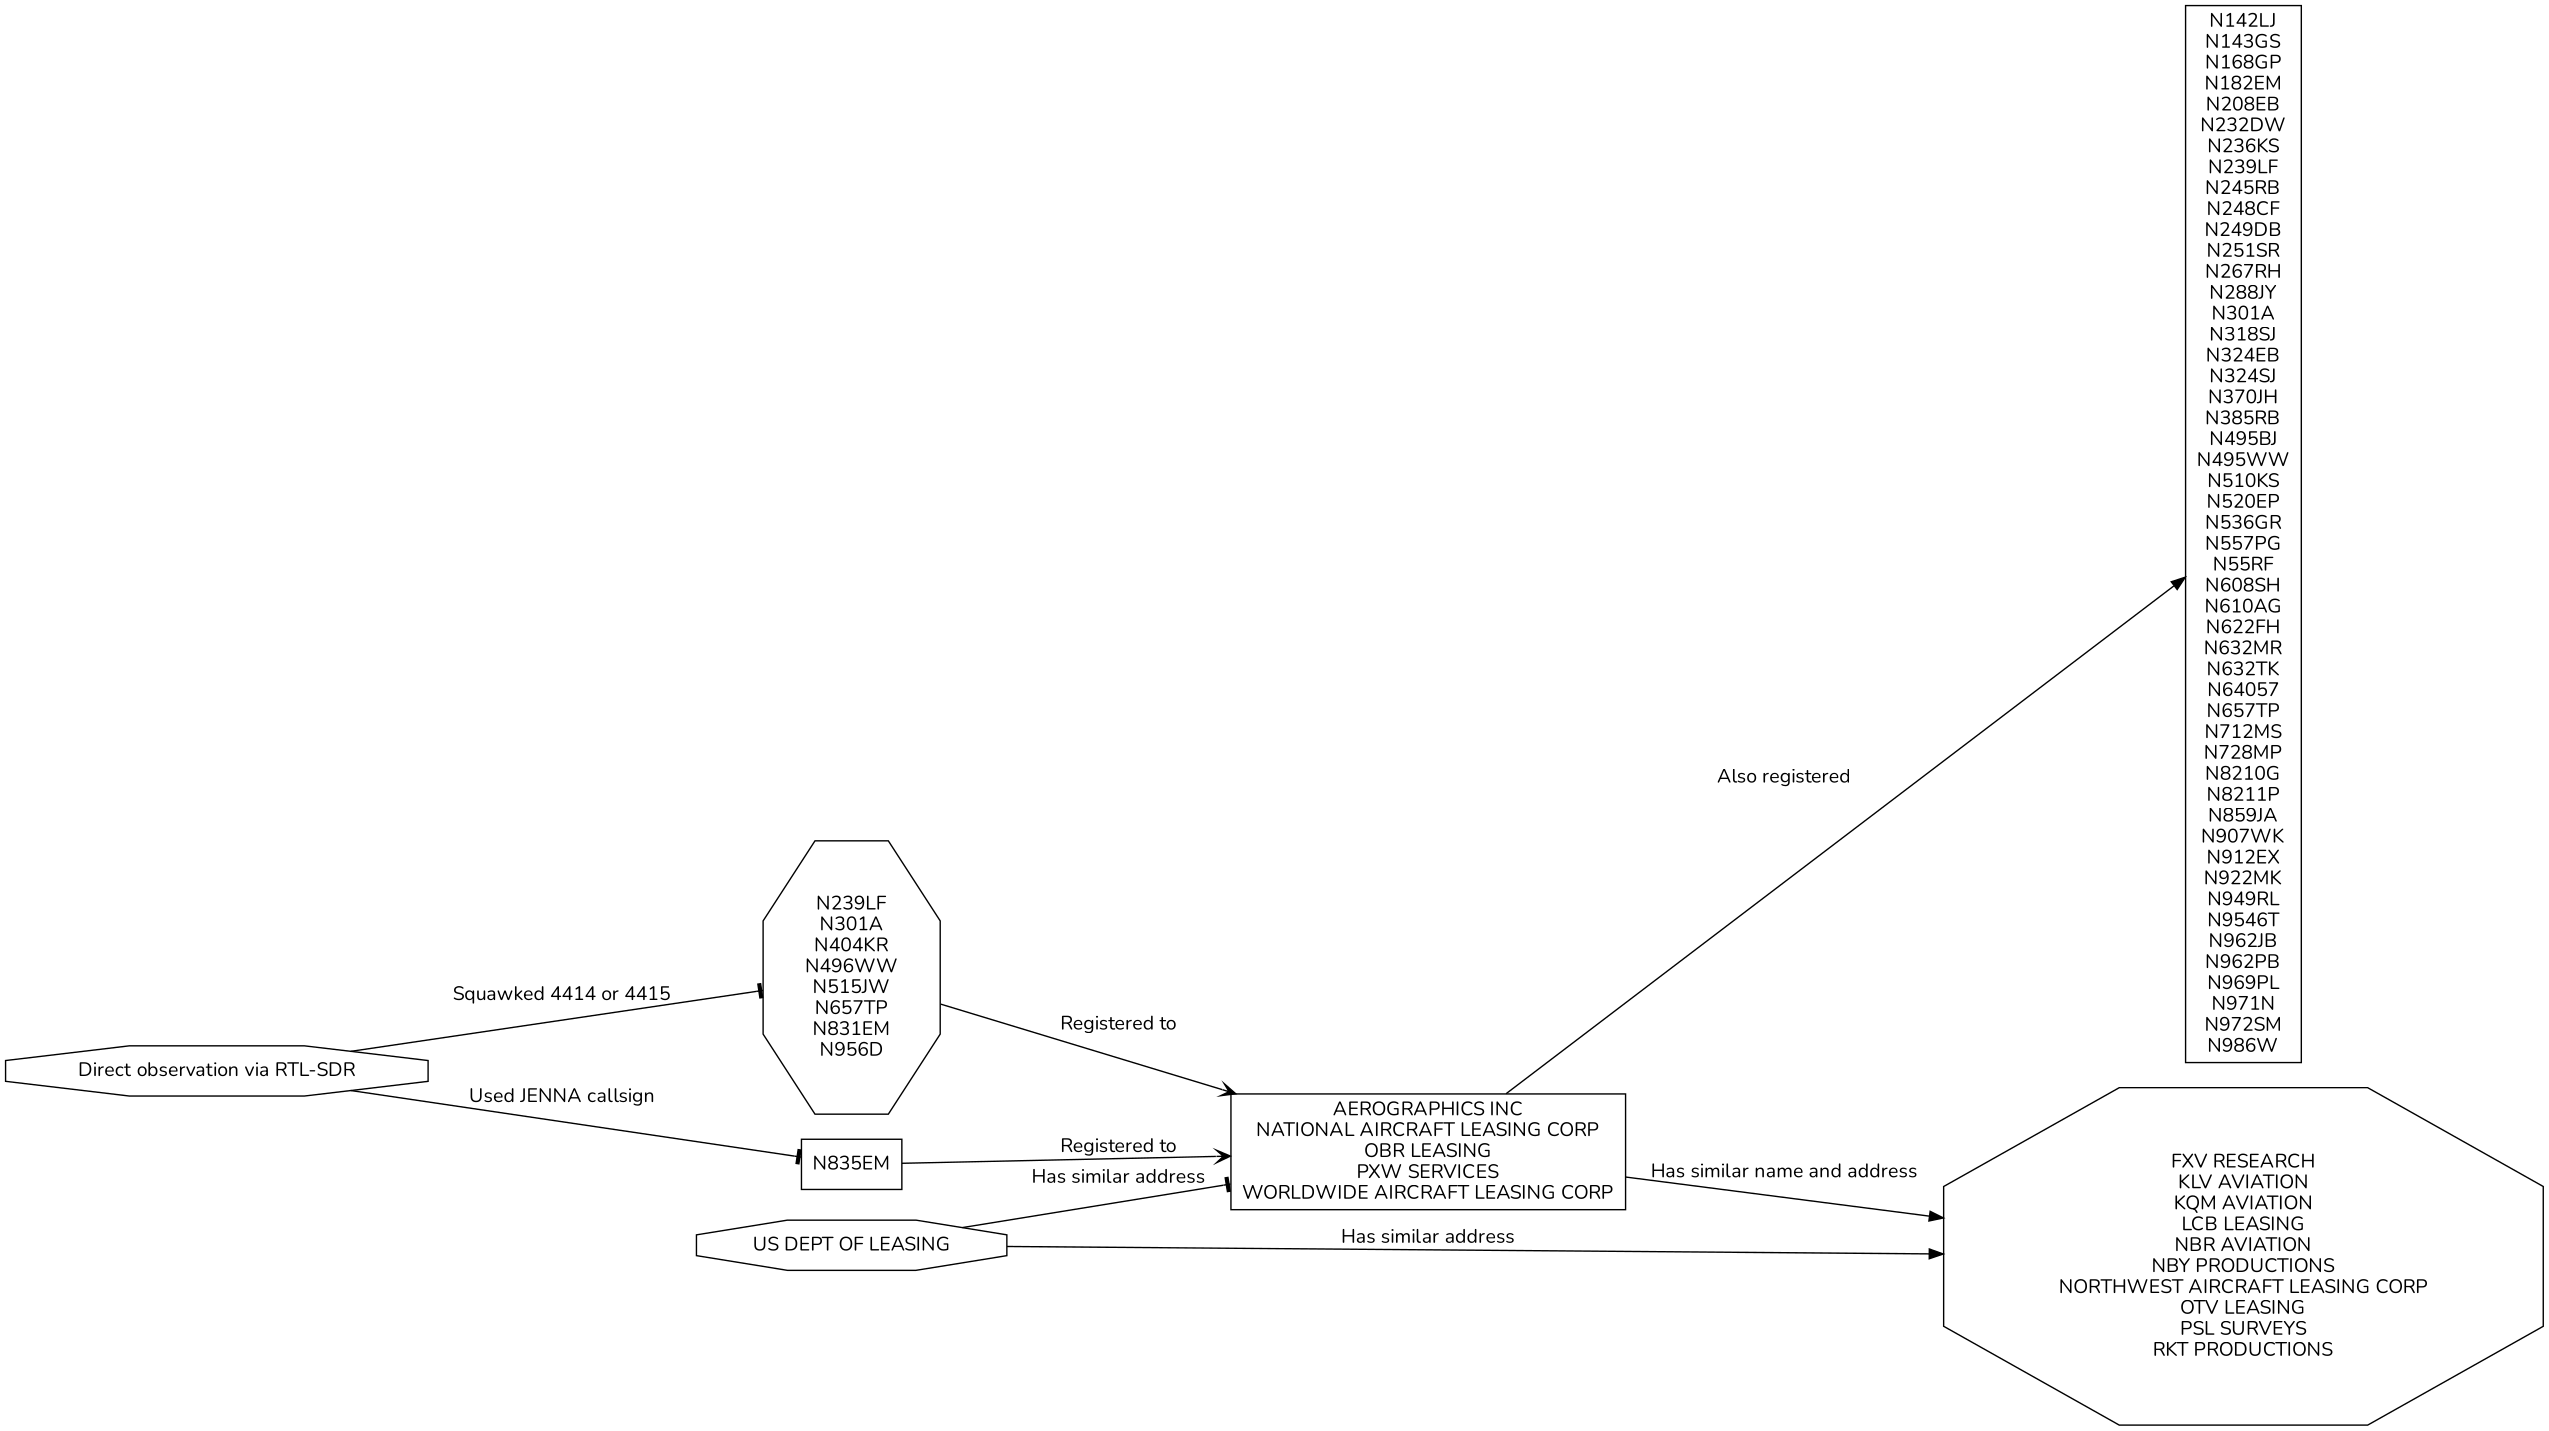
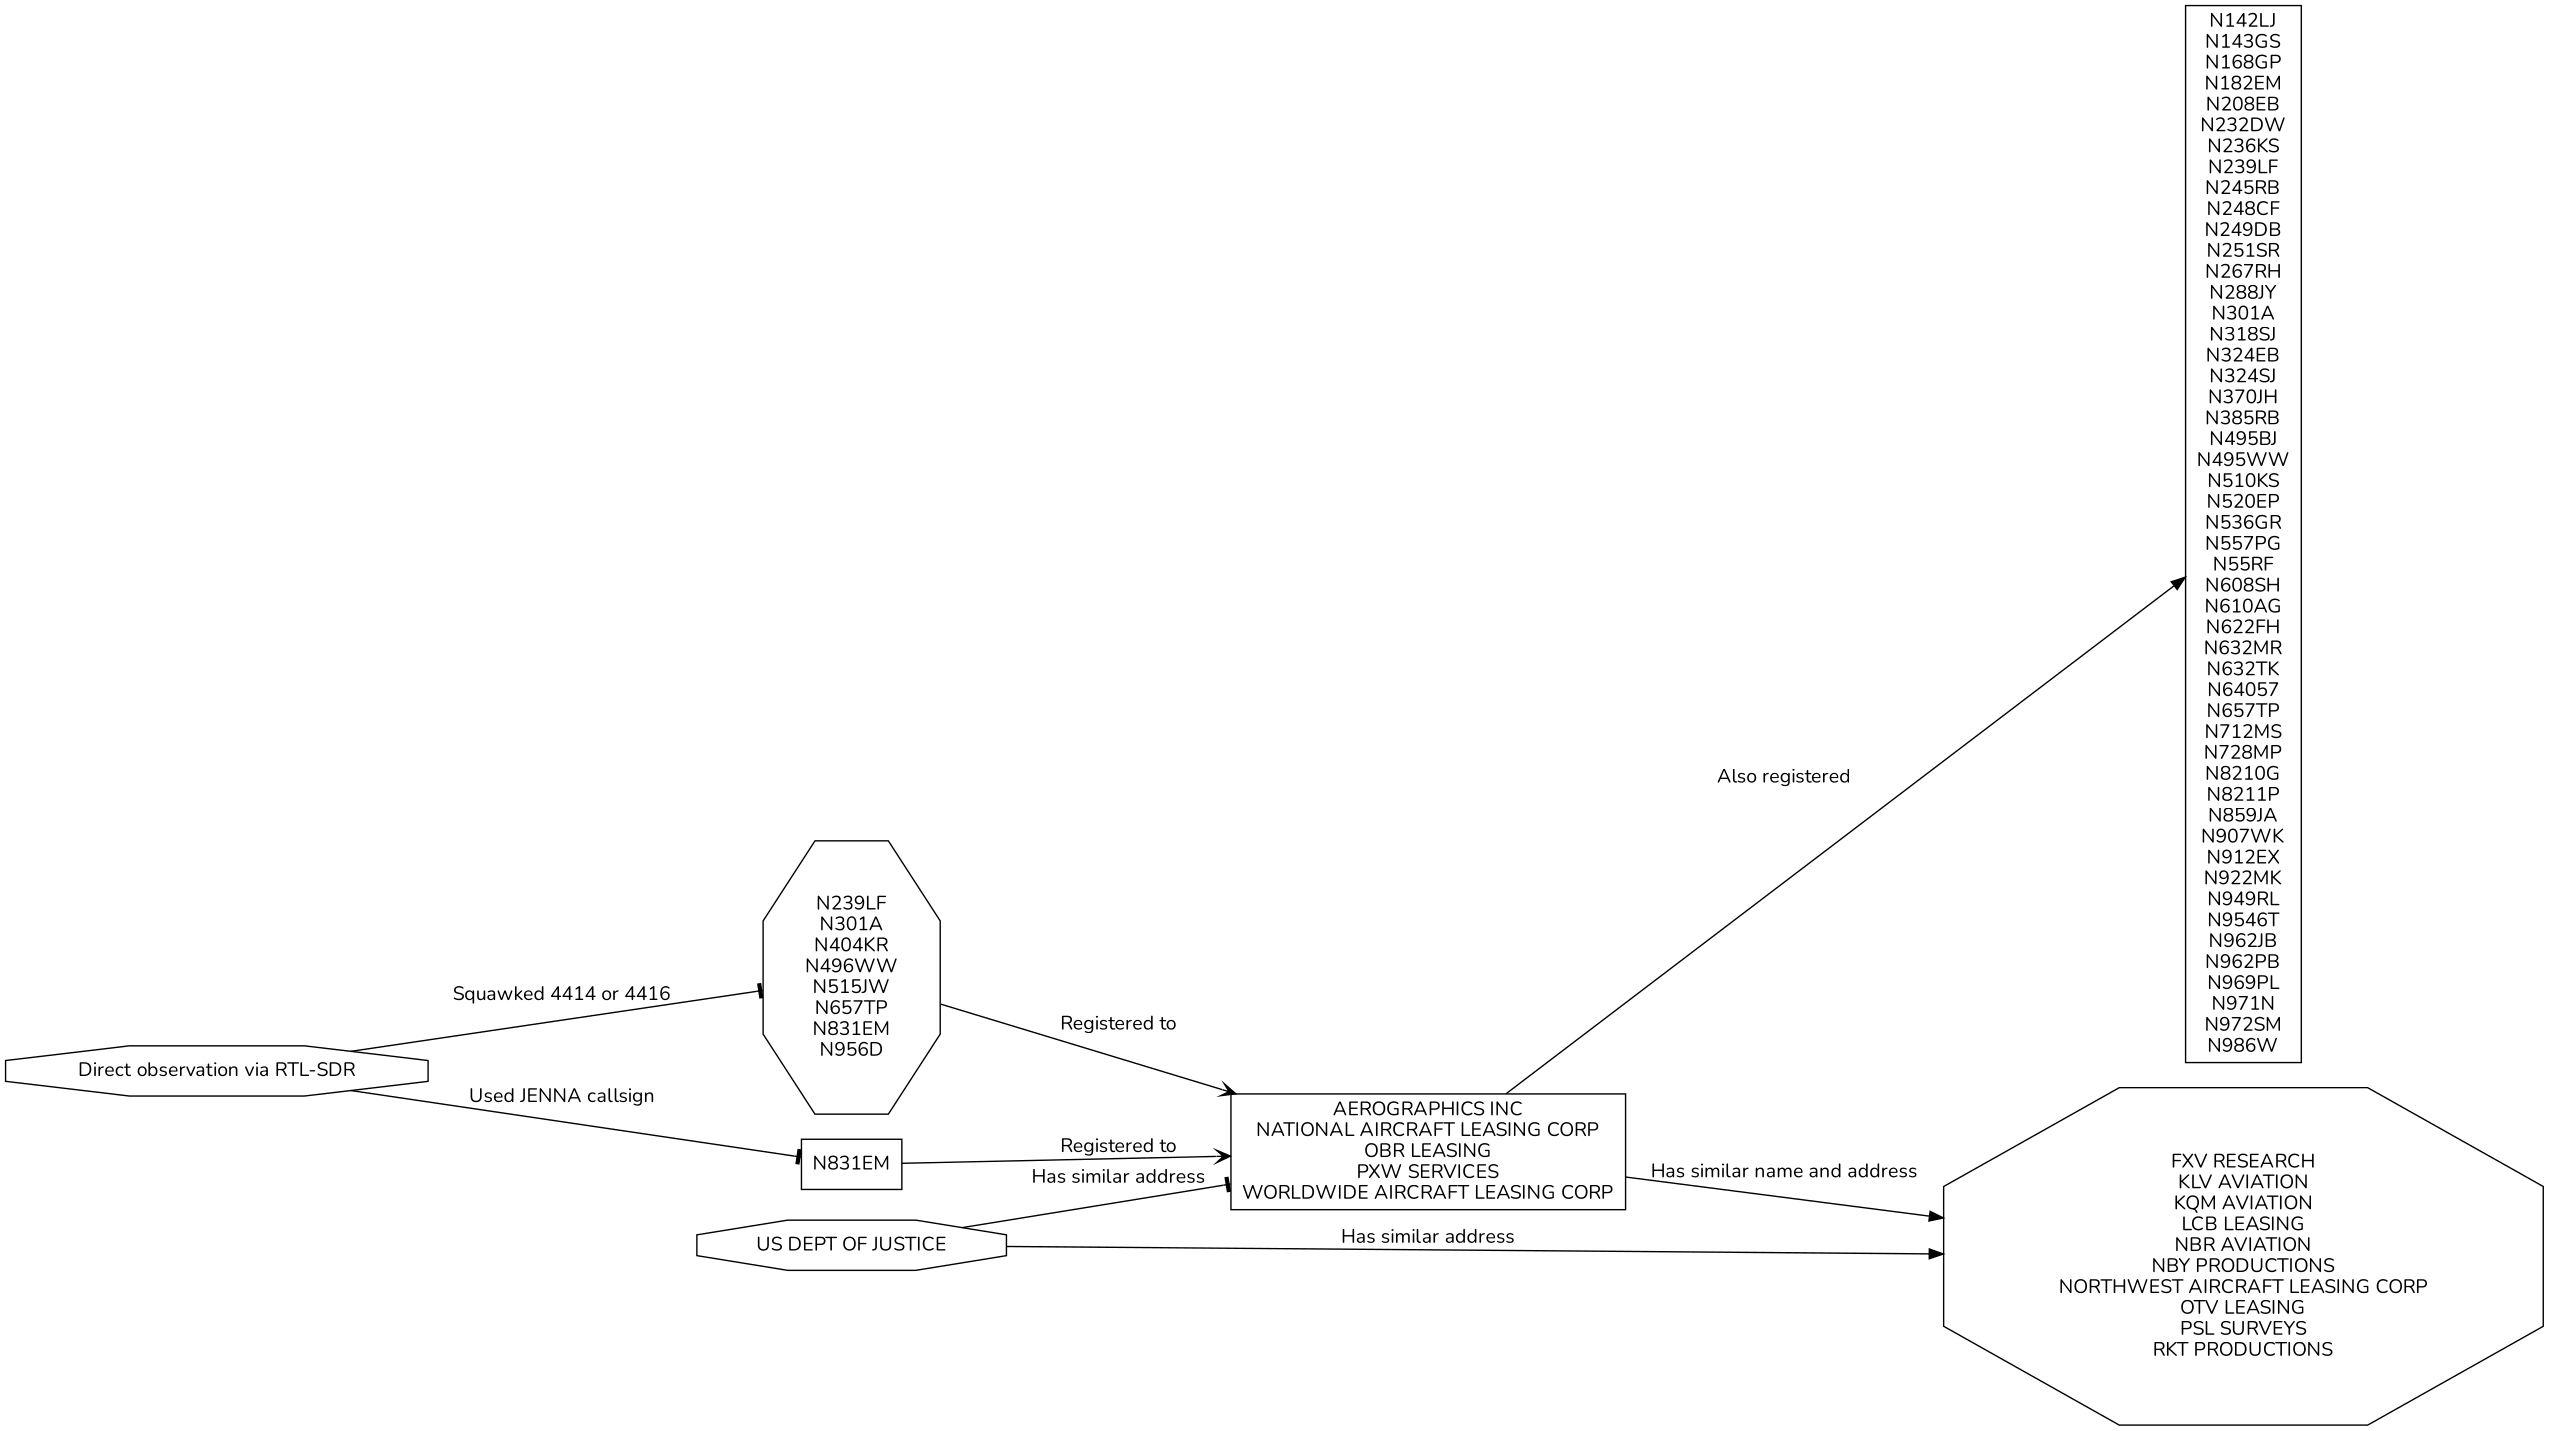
  digraph {
    fontname=Nunito
    rankdir=LR
    node [fontname=Nunito shape=octagon]
    edge [arrowhead=tee fontname=Nunito]
    n1 [label="Direct observation via RTL-SDR"]
    n2 [label="N239LF\nN301A\nN404KR\nN496WW\nN515JW\nN657TP\nN831EM\nN956D"]
-   n3 [label=N835EM shape=box]
+   n3 [label=N831EM shape=box]
    n4 [label="AEROGRAPHICS INC\nNATIONAL AIRCRAFT LEASING CORP\nOBR LEASING\nPXW SERVICES\nWORLDWIDE AIRCRAFT LEASING CORP" shape=box]
    n5 [label="N142LJ\nN143GS\nN168GP\nN182EM\nN208EB\nN232DW\nN236KS\nN239LF\nN245RB\nN248CF\nN249DB\nN251SR\nN267RH\nN288JY\nN301A\nN318SJ\nN324EB\nN324SJ\nN370JH\nN385RB\nN495BJ\nN495WW\nN510KS\nN520EP\nN536GR\nN557PG\nN55RF\nN608SH\nN610AG\nN622FH\nN632MR\nN632TK\nN64057\nN657TP\nN712MS\nN728MP\nN8210G\nN8211P\nN859JA\nN907WK\nN912EX\nN922MK\nN949RL\nN9546T\nN962JB\nN962PB\nN969PL\nN971N\nN972SM\nN986W" shape=box]
    n6 [label="FXV RESEARCH\nKLV AVIATION\nKQM AVIATION\nLCB LEASING\nNBR AVIATION\nNBY PRODUCTIONS\nNORTHWEST AIRCRAFT LEASING CORP\nOTV LEASING\nPSL SURVEYS\nRKT PRODUCTIONS"]
-   n7 [label="US DEPT OF LEASING"]
-   n1 -> n2 [label="Squawked 4414 or 4415"]
+   n7 [label="US DEPT OF JUSTICE"]
+   n1 -> n2 [label="Squawked 4414 or 4416"]
    n1 -> n3 [label="Used JENNA callsign"]
    n2 -> n4 [arrowhead=vee label="Registered to"]
    n3 -> n4 [arrowhead=vee label="Registered to"]
    n4 -> n5 [arrowhead=normal label="Also registered"]
    n4 -> n6 [arrowhead=normal label="Has similar name and address"]
    n7 -> n4 [label="Has similar address"]
    n7 -> n6 [arrowhead=normal label="Has similar address"]
  }
